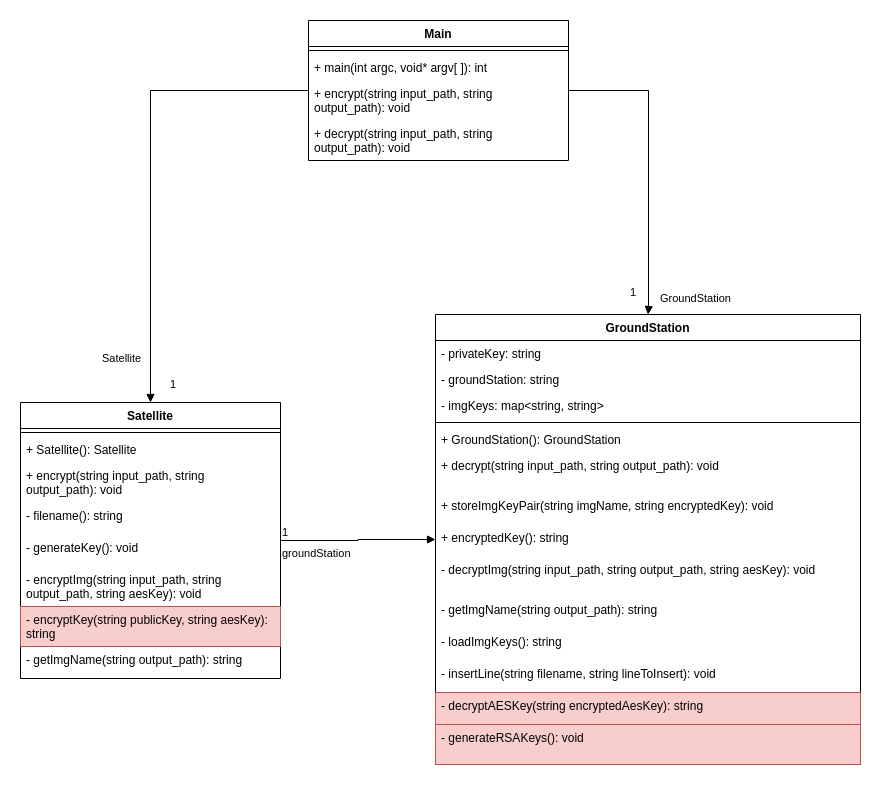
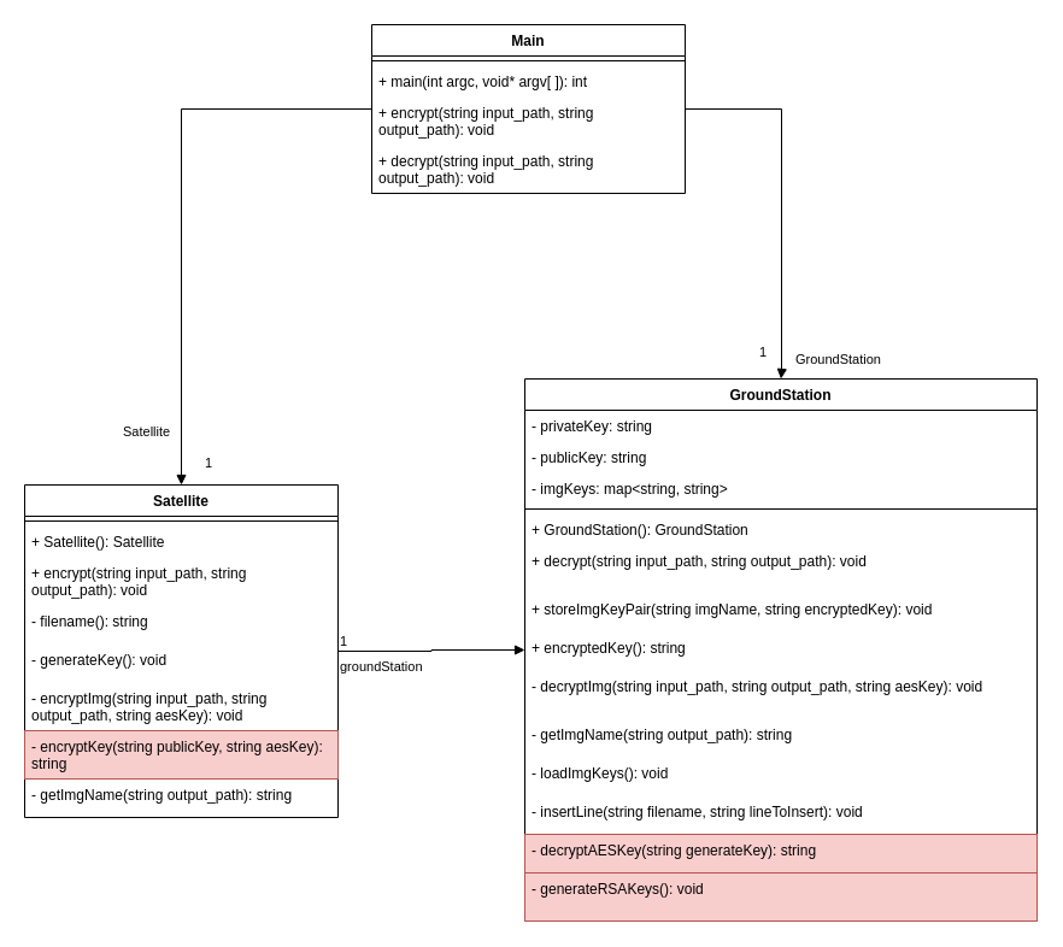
  <mxCell id="0" />
  <mxCell id="1" parent="0" />
  <mxCell id="2" value="Main" style="swimlane;fontStyle=1;align=center;verticalAlign=top;childLayout=stackLayout;horizontal=1;startSize=26;horizontalStack=0;resizeParent=1;resizeParentMax=0;resizeLast=0;collapsible=1;marginBottom=0;whiteSpace=wrap;html=1;" parent="1" vertex="1"><mxGeometry x="308" y="20" width="260" height="140" as="geometry" /></mxCell>
  <mxCell id="3" value="" style="line;strokeWidth=1;fillColor=none;align=left;verticalAlign=middle;spacingTop=-1;spacingLeft=3;spacingRight=3;rotatable=0;labelPosition=right;points=[];portConstraint=eastwest;strokeColor=inherit;" parent="2" vertex="1"><mxGeometry y="26" width="260" height="8" as="geometry" /></mxCell>
  <mxCell id="4" value="+ main(int argc, void* argv[ ]): int" style="text;strokeColor=none;fillColor=none;align=left;verticalAlign=top;spacingLeft=4;spacingRight=4;overflow=hidden;rotatable=0;points=[[0,0.5],[1,0.5]];portConstraint=eastwest;whiteSpace=wrap;html=1;" parent="2" vertex="1"><mxGeometry y="34" width="260" height="26" as="geometry" /></mxCell>
  <mxCell id="5" value="+ encrypt(string input_path, string output_path): void" style="text;strokeColor=none;fillColor=none;align=left;verticalAlign=top;spacingLeft=4;spacingRight=4;overflow=hidden;rotatable=0;points=[[0,0.5],[1,0.5]];portConstraint=eastwest;html=1;whiteSpace=wrap;fontSize=12;" parent="2" vertex="1"><mxGeometry y="60" width="260" height="40" as="geometry" /></mxCell>
  <mxCell id="6" value="+ decrypt(string input_path, string output_path): void" style="text;strokeColor=none;fillColor=none;align=left;verticalAlign=top;spacingLeft=4;spacingRight=4;overflow=hidden;rotatable=0;points=[[0,0.5],[1,0.5]];portConstraint=eastwest;html=1;whiteSpace=wrap;fontSize=12;" parent="2" vertex="1"><mxGeometry y="100" width="260" height="40" as="geometry" /></mxCell>
  <mxCell id="7" value="Satellite" style="swimlane;fontStyle=1;align=center;verticalAlign=top;childLayout=stackLayout;horizontal=1;startSize=26;horizontalStack=0;resizeParent=1;resizeParentMax=0;resizeLast=0;collapsible=1;marginBottom=0;whiteSpace=wrap;html=1;" parent="1" vertex="1"><mxGeometry x="20" y="402" width="260" height="276" as="geometry" /></mxCell>
  <mxCell id="8" value="" style="line;strokeWidth=1;fillColor=none;align=left;verticalAlign=middle;spacingTop=-1;spacingLeft=3;spacingRight=3;rotatable=0;labelPosition=right;points=[];portConstraint=eastwest;strokeColor=inherit;" parent="7" vertex="1"><mxGeometry y="26" width="260" height="8" as="geometry" /></mxCell>
  <mxCell id="9" value="+ Satellite(): Satellite" style="text;strokeColor=none;fillColor=none;align=left;verticalAlign=top;spacingLeft=4;spacingRight=4;overflow=hidden;rotatable=0;points=[[0,0.5],[1,0.5]];portConstraint=eastwest;whiteSpace=wrap;html=1;" parent="7" vertex="1"><mxGeometry y="34" width="260" height="26" as="geometry" /></mxCell>
  <mxCell id="10" value="+ encrypt(string input_path, string output_path): void" style="text;strokeColor=none;fillColor=none;align=left;verticalAlign=top;spacingLeft=4;spacingRight=4;overflow=hidden;rotatable=0;points=[[0,0.5],[1,0.5]];portConstraint=eastwest;html=1;whiteSpace=wrap;fontSize=12;" parent="7" vertex="1"><mxGeometry y="60" width="260" height="40" as="geometry" /></mxCell>
  <mxCell id="11" value="- filename(): string" style="text;strokeColor=none;fillColor=none;align=left;verticalAlign=top;spacingLeft=4;spacingRight=4;overflow=hidden;rotatable=0;points=[[0,0.5],[1,0.5]];portConstraint=eastwest;html=1;whiteSpace=wrap;fontSize=12;" parent="7" vertex="1"><mxGeometry y="100" width="260" height="32" as="geometry" /></mxCell>
  <mxCell id="12" value="- generateKey(): void" style="text;strokeColor=none;fillColor=none;align=left;verticalAlign=top;spacingLeft=4;spacingRight=4;overflow=hidden;rotatable=0;points=[[0,0.5],[1,0.5]];portConstraint=eastwest;html=1;whiteSpace=wrap;fontSize=12;" parent="7" vertex="1"><mxGeometry y="132" width="260" height="32" as="geometry" /></mxCell>
  <mxCell id="13" value="- encryptImg(string input_path, string output_path, string aesKey): void" style="text;strokeColor=none;fillColor=none;align=left;verticalAlign=top;spacingLeft=4;spacingRight=4;overflow=hidden;rotatable=0;points=[[0,0.5],[1,0.5]];portConstraint=eastwest;html=1;whiteSpace=wrap;fontSize=12;" parent="7" vertex="1"><mxGeometry y="164" width="260" height="40" as="geometry" /></mxCell>
  <mxCell id="14" value="- encryptKey(string publicKey, string aesKey): string" style="text;strokeColor=#b85450;fillColor=#f8cecc;align=left;verticalAlign=top;spacingLeft=4;spacingRight=4;overflow=hidden;rotatable=0;points=[[0,0.5],[1,0.5]];portConstraint=eastwest;html=1;whiteSpace=wrap;fontSize=12;" parent="7" vertex="1"><mxGeometry y="204" width="260" height="40" as="geometry" /></mxCell>
  <mxCell id="15" value="- getImgName(string output_path): string" style="text;strokeColor=none;fillColor=none;align=left;verticalAlign=top;spacingLeft=4;spacingRight=4;overflow=hidden;rotatable=0;points=[[0,0.5],[1,0.5]];portConstraint=eastwest;html=1;whiteSpace=wrap;fontSize=12;" parent="7" vertex="1"><mxGeometry y="244" width="260" height="32" as="geometry" /></mxCell>
  <mxCell id="16" value="GroundStation" style="swimlane;fontStyle=1;align=center;verticalAlign=top;childLayout=stackLayout;horizontal=1;startSize=26;horizontalStack=0;resizeParent=1;resizeParentMax=0;resizeLast=0;collapsible=1;marginBottom=0;whiteSpace=wrap;html=1;" parent="1" vertex="1"><mxGeometry x="435" y="314" width="425" height="450" as="geometry"><mxRectangle x="570" y="454" width="120" height="30" as="alternateBounds" /></mxGeometry></mxCell>
  <mxCell id="17" value="- privateKey: string" style="text;strokeColor=none;fillColor=none;align=left;verticalAlign=top;spacingLeft=4;spacingRight=4;overflow=hidden;rotatable=0;points=[[0,0.5],[1,0.5]];portConstraint=eastwest;whiteSpace=wrap;html=1;" parent="16" vertex="1"><mxGeometry y="26" width="425" height="26" as="geometry" /></mxCell>
- <mxCell id="18" value="- groundStation: string" style="text;strokeColor=none;fillColor=none;align=left;verticalAlign=top;spacingLeft=4;spacingRight=4;overflow=hidden;rotatable=0;points=[[0,0.5],[1,0.5]];portConstraint=eastwest;whiteSpace=wrap;html=1;" parent="16" vertex="1"><mxGeometry y="52" width="425" height="26" as="geometry" /></mxCell>
+ <mxCell id="18" value="- publicKey: string" style="text;strokeColor=none;fillColor=none;align=left;verticalAlign=top;spacingLeft=4;spacingRight=4;overflow=hidden;rotatable=0;points=[[0,0.5],[1,0.5]];portConstraint=eastwest;whiteSpace=wrap;html=1;" parent="16" vertex="1"><mxGeometry y="52" width="425" height="26" as="geometry" /></mxCell>
  <mxCell id="19" value="- imgKeys: map&amp;lt;string, string&amp;gt;" style="text;strokeColor=none;fillColor=none;align=left;verticalAlign=top;spacingLeft=4;spacingRight=4;overflow=hidden;rotatable=0;points=[[0,0.5],[1,0.5]];portConstraint=eastwest;whiteSpace=wrap;html=1;" parent="16" vertex="1"><mxGeometry y="78" width="425" height="26" as="geometry" /></mxCell>
  <mxCell id="20" value="" style="line;strokeWidth=1;fillColor=none;align=left;verticalAlign=middle;spacingTop=-1;spacingLeft=3;spacingRight=3;rotatable=0;labelPosition=right;points=[];portConstraint=eastwest;strokeColor=inherit;" parent="16" vertex="1"><mxGeometry y="104" width="425" height="8" as="geometry" /></mxCell>
  <mxCell id="21" value="+&amp;nbsp;&lt;span style=&quot;text-align: center;&quot;&gt;GroundStation&lt;/span&gt;():&amp;nbsp;&lt;span style=&quot;text-align: center;&quot;&gt;GroundStation&lt;/span&gt;" style="text;strokeColor=none;fillColor=none;align=left;verticalAlign=top;spacingLeft=4;spacingRight=4;overflow=hidden;rotatable=0;points=[[0,0.5],[1,0.5]];portConstraint=eastwest;whiteSpace=wrap;html=1;" parent="16" vertex="1"><mxGeometry y="112" width="425" height="26" as="geometry" /></mxCell>
  <mxCell id="22" value="+ decrypt(string input_path, string output_path): void" style="text;strokeColor=none;fillColor=none;align=left;verticalAlign=top;spacingLeft=4;spacingRight=4;overflow=hidden;rotatable=0;points=[[0,0.5],[1,0.5]];portConstraint=eastwest;html=1;whiteSpace=wrap;fontSize=12;" parent="16" vertex="1"><mxGeometry y="138" width="425" height="40" as="geometry" /></mxCell>
  <mxCell id="23" value="+ storeImgKeyPair(string imgName, string encryptedKey): void" style="text;strokeColor=none;fillColor=none;align=left;verticalAlign=top;spacingLeft=4;spacingRight=4;overflow=hidden;rotatable=0;points=[[0,0.5],[1,0.5]];portConstraint=eastwest;html=1;whiteSpace=wrap;fontSize=12;" parent="16" vertex="1"><mxGeometry y="178" width="425" height="32" as="geometry" /></mxCell>
  <mxCell id="24" value="+ encryptedKey(): string" style="text;strokeColor=none;fillColor=none;align=left;verticalAlign=top;spacingLeft=4;spacingRight=4;overflow=hidden;rotatable=0;points=[[0,0.5],[1,0.5]];portConstraint=eastwest;html=1;whiteSpace=wrap;fontSize=12;" parent="16" vertex="1"><mxGeometry y="210" width="425" height="32" as="geometry" /></mxCell>
  <mxCell id="25" value="- decryptImg(string input_path, string output_path, string aesKey): void" style="text;strokeColor=none;fillColor=none;align=left;verticalAlign=top;spacingLeft=4;spacingRight=4;overflow=hidden;rotatable=0;points=[[0,0.5],[1,0.5]];portConstraint=eastwest;html=1;whiteSpace=wrap;fontSize=12;" parent="16" vertex="1"><mxGeometry y="242" width="425" height="40" as="geometry" /></mxCell>
  <mxCell id="26" value="- getImgName(string output_path): string" style="text;strokeColor=none;fillColor=none;align=left;verticalAlign=top;spacingLeft=4;spacingRight=4;overflow=hidden;rotatable=0;points=[[0,0.5],[1,0.5]];portConstraint=eastwest;html=1;whiteSpace=wrap;fontSize=12;" parent="16" vertex="1"><mxGeometry y="282" width="425" height="32" as="geometry" /></mxCell>
- <mxCell id="27" value="- loadImgKeys(): string" style="text;strokeColor=none;fillColor=none;align=left;verticalAlign=top;spacingLeft=4;spacingRight=4;overflow=hidden;rotatable=0;points=[[0,0.5],[1,0.5]];portConstraint=eastwest;html=1;whiteSpace=wrap;fontSize=12;" parent="16" vertex="1"><mxGeometry y="314" width="425" height="32" as="geometry" /></mxCell>
+ <mxCell id="27" value="- loadImgKeys(): void" style="text;strokeColor=none;fillColor=none;align=left;verticalAlign=top;spacingLeft=4;spacingRight=4;overflow=hidden;rotatable=0;points=[[0,0.5],[1,0.5]];portConstraint=eastwest;html=1;whiteSpace=wrap;fontSize=12;" parent="16" vertex="1"><mxGeometry y="314" width="425" height="32" as="geometry" /></mxCell>
  <mxCell id="28" value="- insertLine(string filename, string lineToInsert): void" style="text;strokeColor=none;fillColor=none;align=left;verticalAlign=top;spacingLeft=4;spacingRight=4;overflow=hidden;rotatable=0;points=[[0,0.5],[1,0.5]];portConstraint=eastwest;html=1;whiteSpace=wrap;fontSize=12;" parent="16" vertex="1"><mxGeometry y="346" width="425" height="32" as="geometry" /></mxCell>
- <mxCell id="29" value="- decryptAESKey(string encryptedAesKey): string" style="text;strokeColor=#b85450;fillColor=#f8cecc;align=left;verticalAlign=top;spacingLeft=4;spacingRight=4;overflow=hidden;rotatable=0;points=[[0,0.5],[1,0.5]];portConstraint=eastwest;html=1;whiteSpace=wrap;fontSize=12;" parent="16" vertex="1"><mxGeometry y="378" width="425" height="32" as="geometry" /></mxCell>
+ <mxCell id="29" value="- decryptAESKey(string generateKey): string" style="text;strokeColor=#b85450;fillColor=#f8cecc;align=left;verticalAlign=top;spacingLeft=4;spacingRight=4;overflow=hidden;rotatable=0;points=[[0,0.5],[1,0.5]];portConstraint=eastwest;html=1;whiteSpace=wrap;fontSize=12;" parent="16" vertex="1"><mxGeometry y="378" width="425" height="32" as="geometry" /></mxCell>
  <mxCell id="30" value="- generateRSAKeys(): void" style="text;strokeColor=#b85450;fillColor=#f8cecc;align=left;verticalAlign=top;spacingLeft=4;spacingRight=4;overflow=hidden;rotatable=0;points=[[0,0.5],[1,0.5]];portConstraint=eastwest;html=1;whiteSpace=wrap;fontSize=12;" parent="16" vertex="1"><mxGeometry y="410" width="425" height="40" as="geometry" /></mxCell>
  <mxCell id="31" value="Satellite" style="endArrow=block;endFill=1;html=1;edgeStyle=orthogonalEdgeStyle;align=left;verticalAlign=top;rounded=0;" parent="1" source="2" target="7" edge="1"><mxGeometry x="0.758" y="-50" relative="1" as="geometry"><mxPoint x="318" y="190" as="sourcePoint" /><mxPoint x="478" y="190" as="targetPoint" /><mxPoint as="offset" /></mxGeometry></mxCell>
  <mxCell id="32" value="1" style="edgeLabel;resizable=0;html=1;align=left;verticalAlign=bottom;" parent="31" connectable="0" vertex="1"><mxGeometry x="-1" relative="1" as="geometry"><mxPoint x="-140" y="302" as="offset" /></mxGeometry></mxCell>
  <mxCell id="33" value="GroundStation" style="endArrow=block;endFill=1;html=1;edgeStyle=orthogonalEdgeStyle;align=left;verticalAlign=top;rounded=0;entryX=0.5;entryY=0;entryDx=0;entryDy=0;" parent="1" source="2" target="16" edge="1"><mxGeometry x="0.806" y="10" relative="1" as="geometry"><mxPoint x="318" y="190" as="sourcePoint" /><mxPoint x="768" y="90" as="targetPoint" /><Array as="points"><mxPoint x="648" y="90" /><mxPoint x="648" y="309" /></Array><mxPoint as="offset" /></mxGeometry></mxCell>
  <mxCell id="34" value="1" style="edgeLabel;resizable=0;html=1;align=left;verticalAlign=bottom;" parent="33" connectable="0" vertex="1"><mxGeometry x="-1" relative="1" as="geometry"><mxPoint x="60" y="210" as="offset" /></mxGeometry></mxCell>
  <mxCell id="35" value="groundStation" style="endArrow=block;endFill=1;html=1;edgeStyle=orthogonalEdgeStyle;align=left;verticalAlign=top;rounded=0;" parent="1" source="7" target="16" edge="1"><mxGeometry x="-1" relative="1" as="geometry"><mxPoint x="318" y="550" as="sourcePoint" /><mxPoint x="478" y="550" as="targetPoint" /></mxGeometry></mxCell>
  <mxCell id="36" value="1" style="edgeLabel;resizable=0;html=1;align=left;verticalAlign=bottom;" parent="35" connectable="0" vertex="1"><mxGeometry x="-1" relative="1" as="geometry" /></mxCell>
